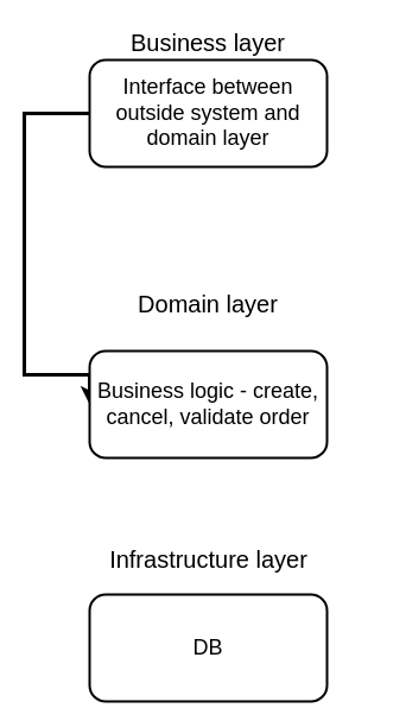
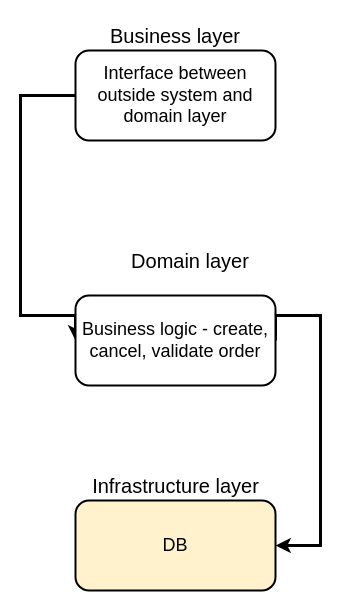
  <mxCell id="0" />
  <mxCell id="1" parent="0" />
  <mxCell id="2" style="edgeStyle=orthogonalEdgeStyle;rounded=0;orthogonalLoop=1;jettySize=auto;html=1;exitX=0;exitY=0.5;exitDx=0;exitDy=0;entryX=0;entryY=0.5;entryDx=0;entryDy=0;spacing=2;strokeWidth=3;" edge="1" parent="1" source="3" target="7"><mxGeometry relative="1" as="geometry"><Array as="points"><mxPoint x="20" y="95" /><mxPoint x="20" y="315" /></Array></mxGeometry></mxCell>
  <mxCell id="3" value="Interface between outside system and domain layer" style="rounded=1;whiteSpace=wrap;html=1;strokeWidth=2;fontSize=18;" vertex="1" parent="1"><mxGeometry x="75" y="50" width="200" height="90" as="geometry" /></mxCell>
  <mxCell id="4" value="Business layer" style="text;html=1;strokeColor=none;fillColor=none;align=center;verticalAlign=middle;whiteSpace=wrap;rounded=0;fontSize=20;" vertex="1" parent="1"><mxGeometry x="95" y="20" width="160" height="30" as="geometry" /></mxCell>
- <mxCell id="5" value="Domain layer" style="text;html=1;strokeColor=none;fillColor=none;align=center;verticalAlign=middle;whiteSpace=wrap;rounded=0;fontSize=20;" vertex="1" parent="1"><mxGeometry x="95" y="240" width="160" height="30" as="geometry" /></mxCell>
+ <mxCell id="5" value="Domain layer" style="text;html=1;strokeColor=none;fillColor=none;align=center;verticalAlign=middle;whiteSpace=wrap;rounded=0;fontSize=20;" vertex="1" parent="1"><mxGeometry x="110" y="245" width="160" height="30" as="geometry" /></mxCell>
+ <mxCell id="6" style="edgeStyle=orthogonalEdgeStyle;rounded=0;orthogonalLoop=1;jettySize=auto;html=1;exitX=1;exitY=0.5;exitDx=0;exitDy=0;entryX=1;entryY=0.5;entryDx=0;entryDy=0;strokeWidth=3;" edge="1" parent="1" source="7" target="9"><mxGeometry relative="1" as="geometry"><Array as="points"><mxPoint x="320" y="315" /><mxPoint x="320" y="545" /></Array></mxGeometry></mxCell>
  <mxCell id="7" value="Business logic - create, cancel, validate order" style="rounded=1;whiteSpace=wrap;html=1;strokeWidth=2;fontSize=18;" vertex="1" parent="1"><mxGeometry x="75" y="295" width="200" height="90" as="geometry" /></mxCell>
- <mxCell id="8" value="Infrastructure layer" style="text;html=1;strokeColor=none;fillColor=none;align=center;verticalAlign=middle;whiteSpace=wrap;rounded=0;fontSize=20;" vertex="1" parent="1"><mxGeometry x="78" y="455" width="195" height="30" as="geometry" /></mxCell>
- <mxCell id="9" value="DB" style="rounded=1;whiteSpace=wrap;html=1;strokeWidth=2;fontSize=18;" vertex="1" parent="1"><mxGeometry x="75" y="500" width="200" height="90" as="geometry" /></mxCell>
+ <mxCell id="8" value="Infrastructure layer" style="text;html=1;strokeColor=none;fillColor=none;align=center;verticalAlign=middle;whiteSpace=wrap;rounded=0;fontSize=20;" vertex="1" parent="1"><mxGeometry x="78" y="470" width="195" height="30" as="geometry" /></mxCell>
+ <mxCell id="9" value="DB" style="rounded=1;whiteSpace=wrap;html=1;strokeWidth=2;fontSize=18;fillColor=#fff2cc;" vertex="1" parent="1"><mxGeometry x="75" y="500" width="200" height="90" as="geometry" /></mxCell>
